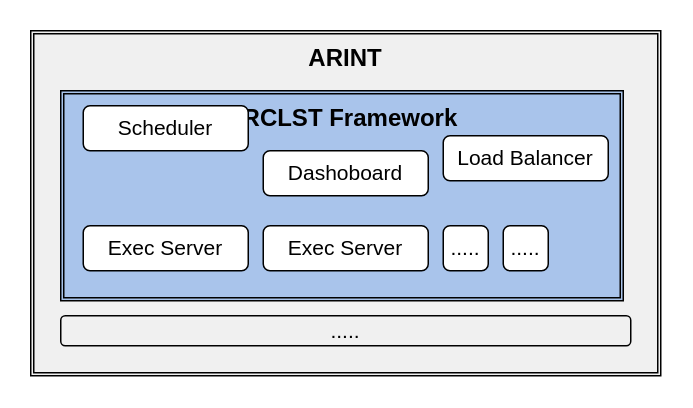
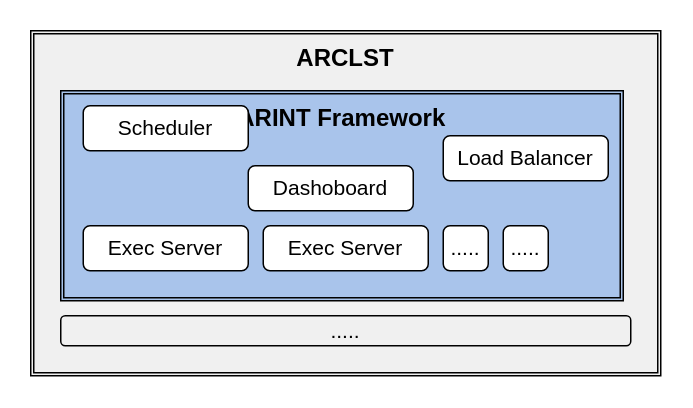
  <mxCell id="0" />
  <mxCell id="1" parent="0" />
- <mxCell id="2" value="ARINT" style="shape=ext;double=1;rounded=0;whiteSpace=wrap;html=1;align=center;verticalAlign=top;fontStyle=1;fontSize=16;fillColor=#F0F0F0;strokeColor=#000000;fontColor=#000000;fillStyle=solid;" vertex="1" parent="1"><mxGeometry x="20" y="20" width="420" height="230" as="geometry" /></mxCell>
- <mxCell id="3" value="ARCLST Framework" style="shape=ext;double=1;rounded=0;whiteSpace=wrap;html=1;align=center;verticalAlign=top;fontStyle=1;fontSize=16;fillColor=#A9C4EB;strokeColor=#000000;fontColor=#000000;fillStyle=solid;" parent="1" vertex="1"><mxGeometry x="40" y="60" width="375" height="140" as="geometry" /></mxCell>
+ <mxCell id="2" value="ARCLST" style="shape=ext;double=1;rounded=0;whiteSpace=wrap;html=1;align=center;verticalAlign=top;fontStyle=1;fontSize=16;fillColor=#F0F0F0;strokeColor=#000000;fontColor=#000000;fillStyle=solid;" vertex="1" parent="1"><mxGeometry x="20" y="20" width="420" height="230" as="geometry" /></mxCell>
+ <mxCell id="3" value="ARINT Framework" style="shape=ext;double=1;rounded=0;whiteSpace=wrap;html=1;align=center;verticalAlign=top;fontStyle=1;fontSize=16;fillColor=#A9C4EB;strokeColor=#000000;fontColor=#000000;fillStyle=solid;" parent="1" vertex="1"><mxGeometry x="40" y="60" width="375" height="140" as="geometry" /></mxCell>
  <mxCell id="4" value="Load Balancer" style="rounded=1;whiteSpace=wrap;html=1;fillColor=#FFFFFF;fontColor=#000000;strokeColor=#000000;fontSize=14;fillStyle=solid;" parent="1" vertex="1"><mxGeometry x="295" y="90" width="110" height="30" as="geometry" /></mxCell>
  <mxCell id="5" value="Scheduler" style="rounded=1;whiteSpace=wrap;html=1;fillColor=#ffffff;fontColor=#000000;strokeColor=#000000;fontSize=14;fillStyle=solid;" vertex="1" parent="1"><mxGeometry x="55" y="70" width="110" height="30" as="geometry" /></mxCell>
  <mxCell id="6" value="Exec Server" style="rounded=1;whiteSpace=wrap;html=1;fillColor=#ffffff;fontColor=#000000;strokeColor=#000000;fontSize=14;fillStyle=solid;" vertex="1" parent="1"><mxGeometry x="55" y="150" width="110" height="30" as="geometry" /></mxCell>
- <mxCell id="7" value="Dashoboard" style="rounded=1;whiteSpace=wrap;html=1;fillColor=#ffffff;fontColor=#000000;strokeColor=#000000;fontSize=14;fillStyle=solid;" vertex="1" parent="1"><mxGeometry x="175" y="100" width="110" height="30" as="geometry" /></mxCell>
+ <mxCell id="7" value="Dashoboard" style="rounded=1;whiteSpace=wrap;html=1;fillColor=#ffffff;fontColor=#000000;strokeColor=#000000;fontSize=14;fillStyle=solid;" vertex="1" parent="1"><mxGeometry x="165" y="110" width="110" height="30" as="geometry" /></mxCell>
  <mxCell id="8" value="Exec Server" style="rounded=1;whiteSpace=wrap;html=1;fillColor=#ffffff;fontColor=#000000;strokeColor=#000000;fontSize=14;fillStyle=solid;" vertex="1" parent="1"><mxGeometry x="175" y="150" width="110" height="30" as="geometry" /></mxCell>
  <mxCell id="9" value="....." style="rounded=1;whiteSpace=wrap;html=1;fillColor=#ffffff;fontColor=#000000;strokeColor=#000000;fontSize=14;fillStyle=solid;" vertex="1" parent="1"><mxGeometry x="295" y="150" width="30" height="30" as="geometry" /></mxCell>
  <mxCell id="10" value="....." style="rounded=1;whiteSpace=wrap;html=1;fillColor=#ffffff;fontColor=#000000;strokeColor=#000000;fontSize=14;fillStyle=solid;" vertex="1" parent="1"><mxGeometry x="335" y="150" width="30" height="30" as="geometry" /></mxCell>
  <mxCell id="11" value="....." style="rounded=1;whiteSpace=wrap;html=1;fillColor=#F0F0F0;fontColor=#000000;strokeColor=#000000;fontSize=14;fillStyle=solid;" vertex="1" parent="1"><mxGeometry x="40" y="210" width="380" height="20" as="geometry" /></mxCell>
